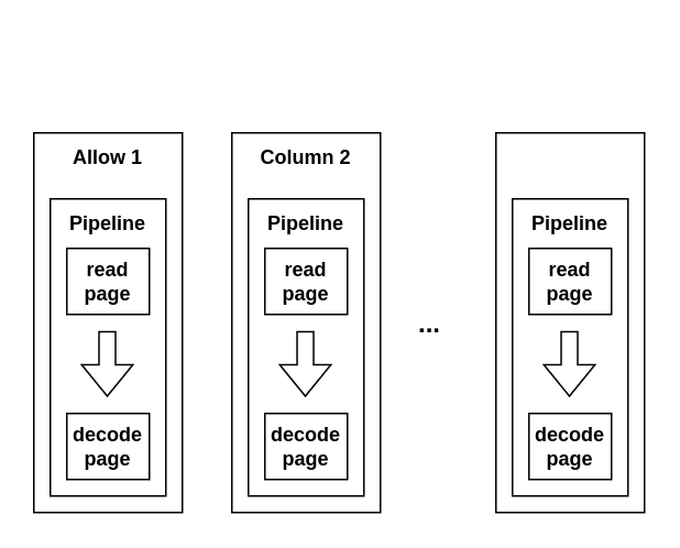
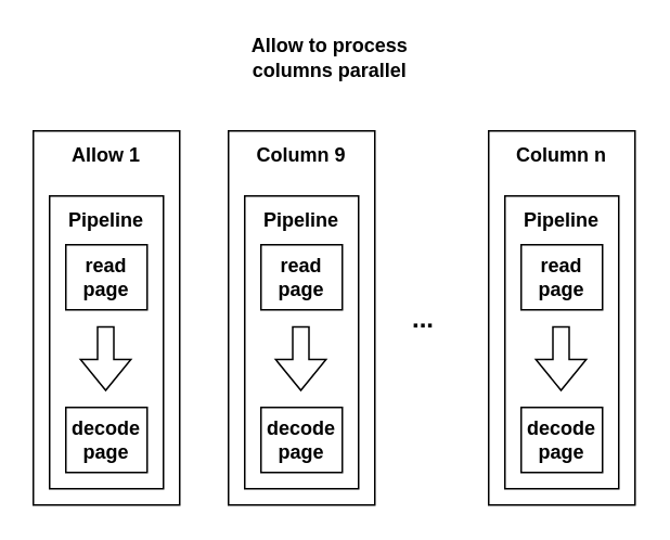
  <mxCell id="0" />
  <mxCell id="1" parent="0" />
  <mxCell id="2" value="" style="rounded=0;whiteSpace=wrap;html=1;" vertex="1" parent="1"><mxGeometry x="20" y="80" width="90" height="230" as="geometry" /></mxCell>
  <mxCell id="3" value="" style="rounded=0;whiteSpace=wrap;html=1;fontStyle=1" vertex="1" parent="1"><mxGeometry x="30" y="120" width="70" height="180" as="geometry" /></mxCell>
  <mxCell id="4" value="&lt;div&gt;read&lt;/div&gt;&lt;div&gt;page&lt;br&gt;&lt;/div&gt;" style="rounded=0;whiteSpace=wrap;html=1;fontStyle=1" vertex="1" parent="1"><mxGeometry x="40" y="150" width="50" height="40" as="geometry" /></mxCell>
  <mxCell id="5" value="&lt;div&gt;decode&lt;br&gt;&lt;/div&gt;&lt;div&gt;page&lt;br&gt;&lt;/div&gt;" style="rounded=0;whiteSpace=wrap;html=1;fontStyle=1" vertex="1" parent="1"><mxGeometry x="40" y="250" width="50" height="40" as="geometry" /></mxCell>
  <mxCell id="6" value="" style="shape=flexArrow;endArrow=classic;html=1;rounded=0;fontStyle=1" edge="1" parent="1"><mxGeometry width="50" height="50" relative="1" as="geometry"><mxPoint x="64.5" y="200" as="sourcePoint" /><mxPoint x="64.5" y="240" as="targetPoint" /></mxGeometry></mxCell>
  <mxCell id="7" value="Pipeline" style="text;html=1;strokeColor=none;fillColor=none;align=center;verticalAlign=middle;whiteSpace=wrap;rounded=0;fontStyle=1" vertex="1" parent="1"><mxGeometry x="35" y="120" width="60" height="30" as="geometry" /></mxCell>
  <mxCell id="8" value="&lt;b&gt;Allow 1&lt;/b&gt;" style="text;html=1;strokeColor=none;fillColor=none;align=center;verticalAlign=middle;whiteSpace=wrap;rounded=0;" vertex="1" parent="1"><mxGeometry x="35" y="80" width="60" height="30" as="geometry" /></mxCell>
  <mxCell id="9" value="" style="rounded=0;whiteSpace=wrap;html=1;" vertex="1" parent="1"><mxGeometry x="140" y="80" width="90" height="230" as="geometry" /></mxCell>
  <mxCell id="10" value="" style="rounded=0;whiteSpace=wrap;html=1;fontStyle=1" vertex="1" parent="1"><mxGeometry x="150" y="120" width="70" height="180" as="geometry" /></mxCell>
  <mxCell id="11" value="&lt;div&gt;read&lt;/div&gt;&lt;div&gt;page&lt;br&gt;&lt;/div&gt;" style="rounded=0;whiteSpace=wrap;html=1;fontStyle=1" vertex="1" parent="1"><mxGeometry x="160" y="150" width="50" height="40" as="geometry" /></mxCell>
  <mxCell id="12" value="&lt;div&gt;decode&lt;br&gt;&lt;/div&gt;&lt;div&gt;page&lt;br&gt;&lt;/div&gt;" style="rounded=0;whiteSpace=wrap;html=1;fontStyle=1" vertex="1" parent="1"><mxGeometry x="160" y="250" width="50" height="40" as="geometry" /></mxCell>
  <mxCell id="13" value="" style="shape=flexArrow;endArrow=classic;html=1;rounded=0;fontStyle=1" edge="1" parent="1"><mxGeometry width="50" height="50" relative="1" as="geometry"><mxPoint x="184.5" y="200" as="sourcePoint" /><mxPoint x="184.5" y="240" as="targetPoint" /></mxGeometry></mxCell>
  <mxCell id="14" value="Pipeline" style="text;html=1;strokeColor=none;fillColor=none;align=center;verticalAlign=middle;whiteSpace=wrap;rounded=0;fontStyle=1" vertex="1" parent="1"><mxGeometry x="155" y="120" width="60" height="30" as="geometry" /></mxCell>
- <mxCell id="15" value="&lt;b&gt;Column 2&lt;br&gt;&lt;/b&gt;" style="text;html=1;strokeColor=none;fillColor=none;align=center;verticalAlign=middle;whiteSpace=wrap;rounded=0;" vertex="1" parent="1"><mxGeometry x="155" y="80" width="60" height="30" as="geometry" /></mxCell>
+ <mxCell id="15" value="&lt;b&gt;Column 9&lt;br&gt;&lt;/b&gt;" style="text;html=1;strokeColor=none;fillColor=none;align=center;verticalAlign=middle;whiteSpace=wrap;rounded=0;" vertex="1" parent="1"><mxGeometry x="155" y="80" width="60" height="30" as="geometry" /></mxCell>
  <mxCell id="16" value="" style="rounded=0;whiteSpace=wrap;html=1;" vertex="1" parent="1"><mxGeometry x="300" y="80" width="90" height="230" as="geometry" /></mxCell>
  <mxCell id="17" value="" style="rounded=0;whiteSpace=wrap;html=1;fontStyle=1" vertex="1" parent="1"><mxGeometry x="310" y="120" width="70" height="180" as="geometry" /></mxCell>
  <mxCell id="18" value="&lt;div&gt;read&lt;/div&gt;&lt;div&gt;page&lt;br&gt;&lt;/div&gt;" style="rounded=0;whiteSpace=wrap;html=1;fontStyle=1" vertex="1" parent="1"><mxGeometry x="320" y="150" width="50" height="40" as="geometry" /></mxCell>
  <mxCell id="19" value="&lt;div&gt;decode&lt;br&gt;&lt;/div&gt;&lt;div&gt;page&lt;br&gt;&lt;/div&gt;" style="rounded=0;whiteSpace=wrap;html=1;fontStyle=1" vertex="1" parent="1"><mxGeometry x="320" y="250" width="50" height="40" as="geometry" /></mxCell>
  <mxCell id="20" value="" style="shape=flexArrow;endArrow=classic;html=1;rounded=0;fontStyle=1" edge="1" parent="1"><mxGeometry width="50" height="50" relative="1" as="geometry"><mxPoint x="344.5" y="200" as="sourcePoint" /><mxPoint x="344.5" y="240" as="targetPoint" /></mxGeometry></mxCell>
  <mxCell id="21" value="Pipeline" style="text;html=1;strokeColor=none;fillColor=none;align=center;verticalAlign=middle;whiteSpace=wrap;rounded=0;fontStyle=1" vertex="1" parent="1"><mxGeometry x="315" y="120" width="60" height="30" as="geometry" /></mxCell>
+ <mxCell id="22" value="&lt;b&gt;Column n&lt;br&gt;&lt;/b&gt;" style="text;html=1;strokeColor=none;fillColor=none;align=center;verticalAlign=middle;whiteSpace=wrap;rounded=0;" vertex="1" parent="1"><mxGeometry x="315" y="80" width="60" height="30" as="geometry" /></mxCell>
  <mxCell id="23" value="&lt;b&gt;&lt;font style=&quot;font-size: 16px;&quot;&gt;...&lt;/font&gt;&lt;/b&gt;" style="text;html=1;strokeColor=none;fillColor=none;align=center;verticalAlign=middle;whiteSpace=wrap;rounded=0;" vertex="1" parent="1"><mxGeometry x="230" y="180" width="60" height="30" as="geometry" /></mxCell>
+ <mxCell id="24" value="&lt;b&gt;Allow to process columns parallel&lt;/b&gt;" style="text;html=1;strokeColor=none;fillColor=none;align=center;verticalAlign=middle;whiteSpace=wrap;rounded=0;" vertex="1" parent="1"><mxGeometry x="140" y="20" width="125" height="30" as="geometry" /></mxCell>
